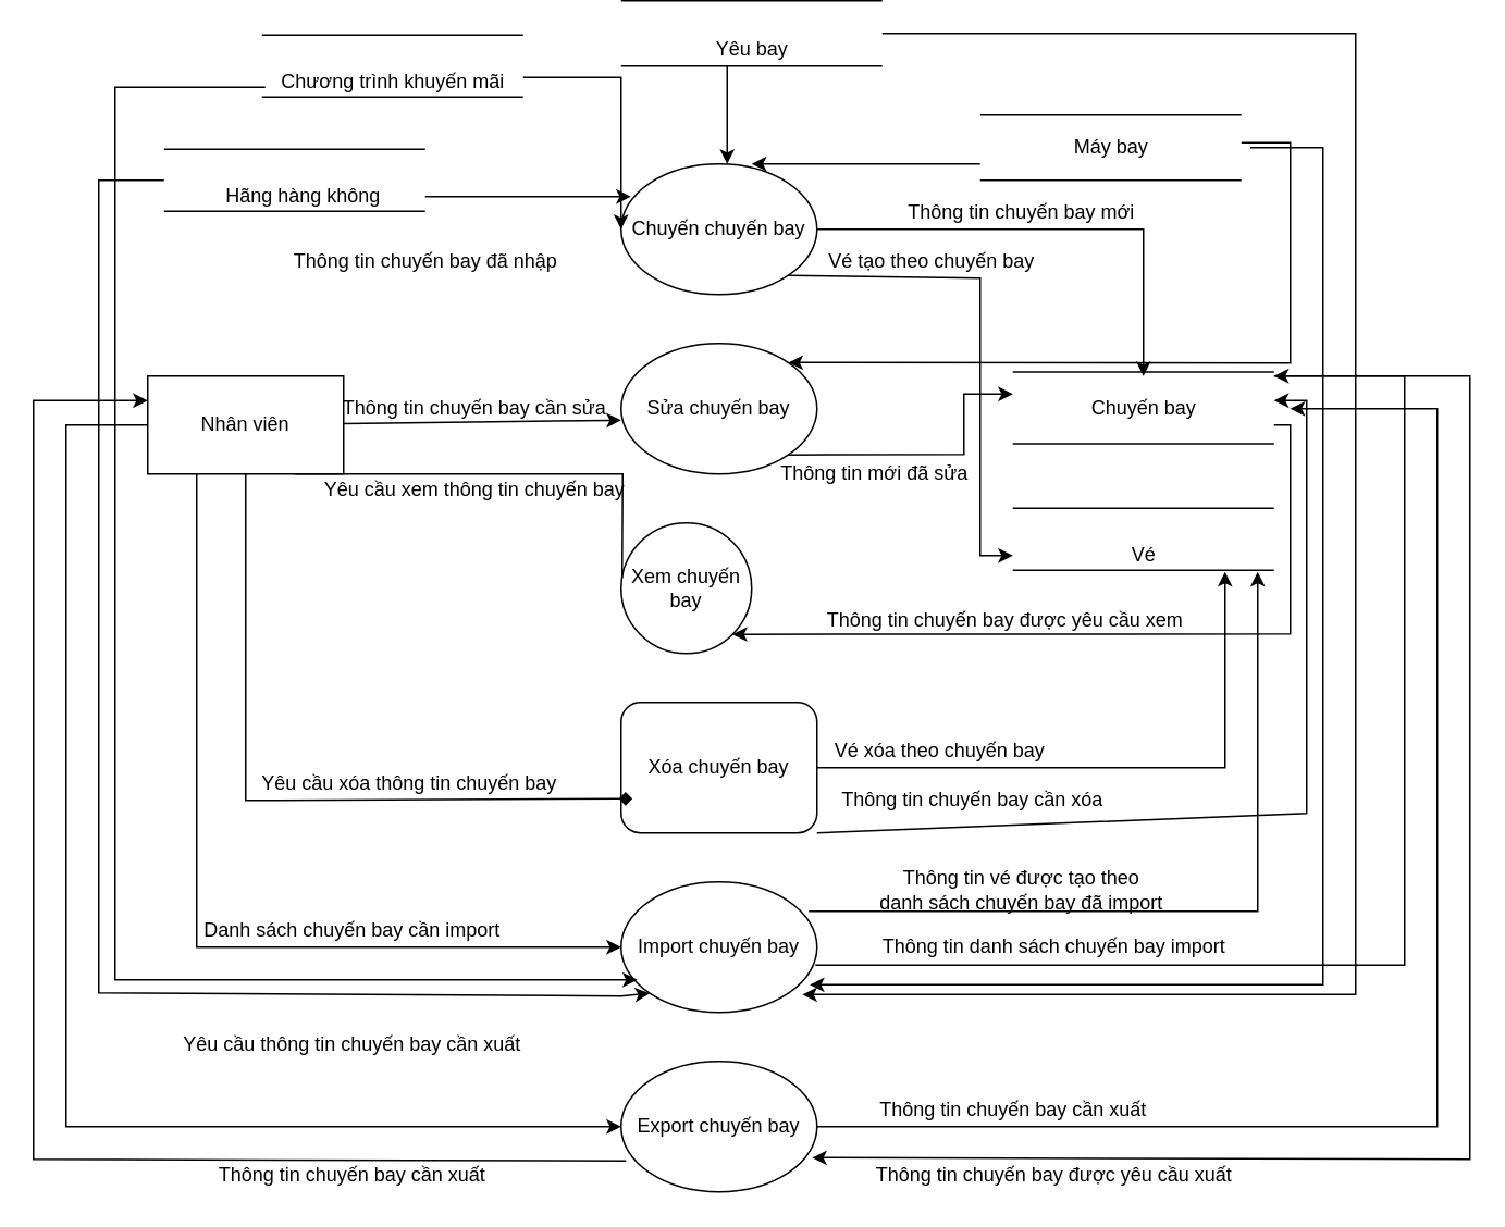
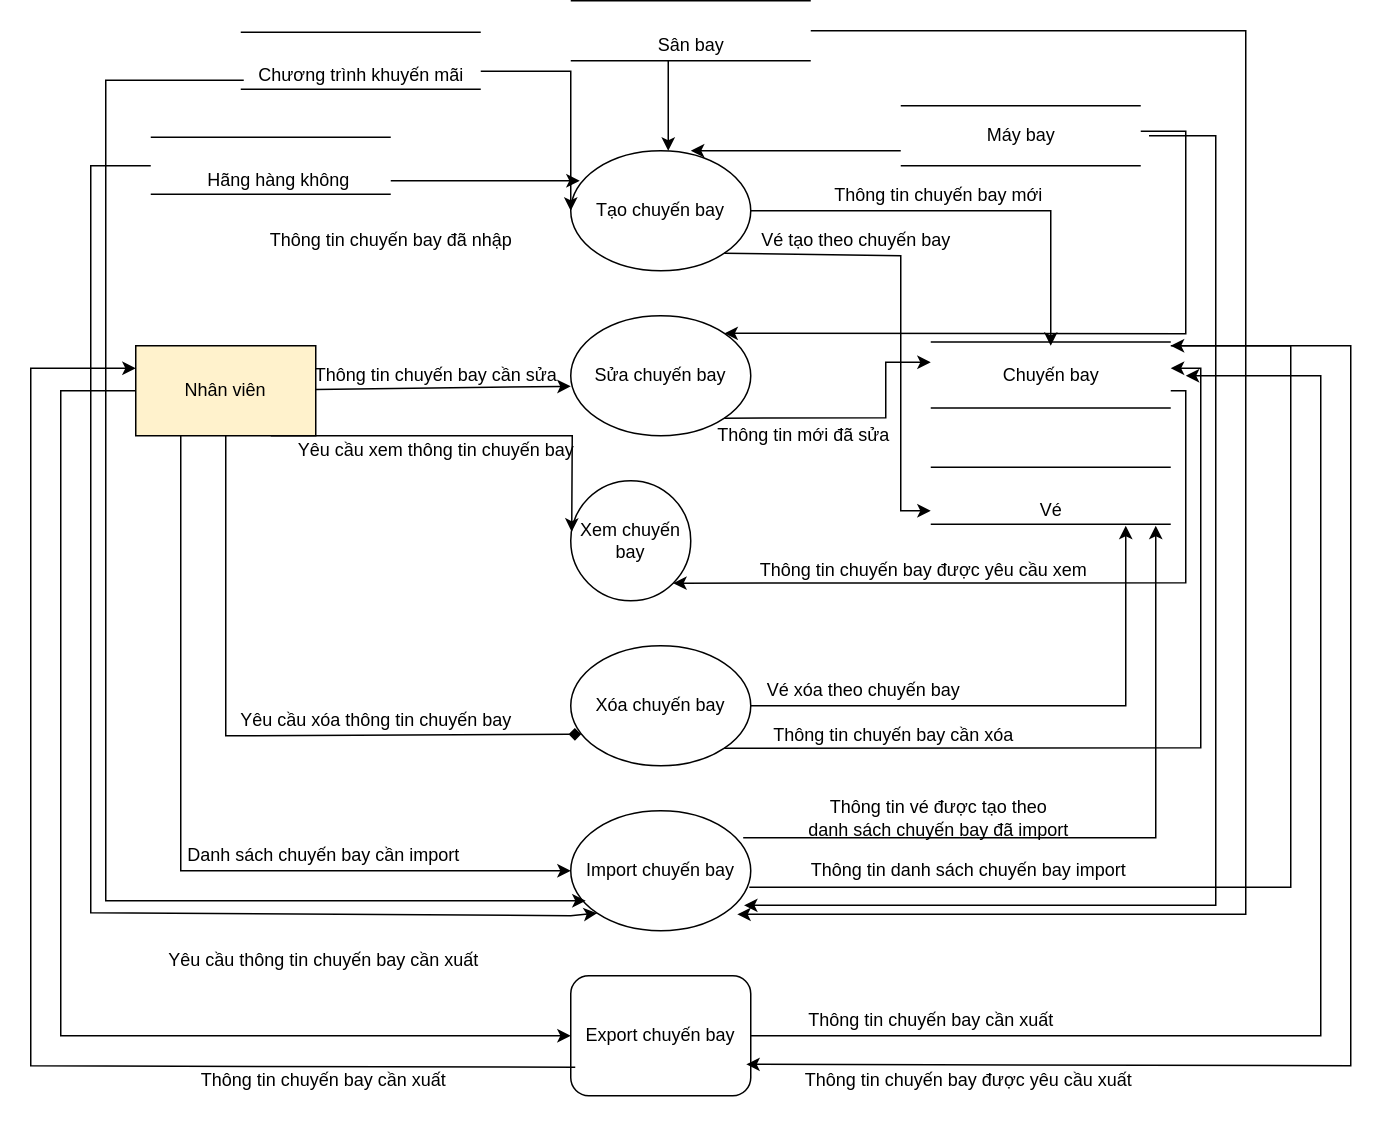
  <mxCell id="0" />
  <mxCell id="1" parent="0" />
  <mxCell id="2" value="Sửa chuyến bay" style="ellipse;whiteSpace=wrap;html=1;" vertex="1" parent="1"><mxGeometry x="380" y="210" width="120" height="80" as="geometry" /></mxCell>
- <mxCell id="3" value="Chuyến chuyến bay" style="ellipse;whiteSpace=wrap;html=1;" vertex="1" parent="1"><mxGeometry x="380" y="100" width="120" height="80" as="geometry" /></mxCell>
+ <mxCell id="3" value="Tạo chuyến bay" style="ellipse;whiteSpace=wrap;html=1;" vertex="1" parent="1"><mxGeometry x="380" y="100" width="120" height="80" as="geometry" /></mxCell>
  <mxCell id="4" value="Xem chuyến bay" style="ellipse;whiteSpace=wrap;html=1;" vertex="1" parent="1"><mxGeometry x="380" y="320" width="80" height="80" as="geometry" /></mxCell>
  <mxCell id="5" value="" style="shape=link;html=1;rounded=0;width=38;" edge="1" parent="1"><mxGeometry relative="1" as="geometry"><mxPoint x="160" y="40" as="sourcePoint" /><mxPoint x="320" y="40" as="targetPoint" /></mxGeometry></mxCell>
  <mxCell id="6" value="Chương trình khuyến mãi" style="text;html=1;align=center;verticalAlign=middle;resizable=0;points=[];autosize=1;strokeColor=none;fillColor=none;" vertex="1" parent="1"><mxGeometry x="165" y="40" width="150" height="20" as="geometry" /></mxCell>
- <mxCell id="7" value="Nhân viên" style="rounded=0;whiteSpace=wrap;html=1;" vertex="1" parent="1"><mxGeometry x="90" y="230" width="120" height="60" as="geometry" /></mxCell>
+ <mxCell id="7" value="Nhân viên" style="rounded=0;whiteSpace=wrap;html=1;fillColor=#fff2cc;" vertex="1" parent="1"><mxGeometry x="90" y="230" width="120" height="60" as="geometry" /></mxCell>
  <mxCell id="8" value="" style="shape=link;html=1;rounded=0;width=40;" edge="1" parent="1"><mxGeometry relative="1" as="geometry"><mxPoint x="380" y="20" as="sourcePoint" /><mxPoint x="540" y="20" as="targetPoint" /></mxGeometry></mxCell>
- <mxCell id="9" value="Yêu bay" style="text;html=1;align=center;verticalAlign=middle;resizable=0;points=[];autosize=1;strokeColor=none;fillColor=none;" vertex="1" parent="1"><mxGeometry x="430" y="20" width="60" height="20" as="geometry" /></mxCell>
+ <mxCell id="9" value="Sân bay" style="text;html=1;align=center;verticalAlign=middle;resizable=0;points=[];autosize=1;strokeColor=none;fillColor=none;" vertex="1" parent="1"><mxGeometry x="430" y="20" width="60" height="20" as="geometry" /></mxCell>
  <mxCell id="10" value="" style="shape=link;html=1;rounded=0;width=40;" edge="1" parent="1"><mxGeometry relative="1" as="geometry"><mxPoint x="600" y="90" as="sourcePoint" /><mxPoint x="760" y="90" as="targetPoint" /></mxGeometry></mxCell>
  <mxCell id="11" value="Máy bay" style="text;html=1;align=center;verticalAlign=middle;resizable=0;points=[];autosize=1;strokeColor=none;fillColor=none;" vertex="1" parent="1"><mxGeometry x="650" y="80" width="60" height="20" as="geometry" /></mxCell>
- <mxCell id="12" value="Xóa chuyến bay" style="whiteSpace=wrap;html=1;rounded=1;" vertex="1" parent="1"><mxGeometry x="380" y="430" width="120" height="80" as="geometry" /></mxCell>
+ <mxCell id="12" value="Xóa chuyến bay" style="ellipse;whiteSpace=wrap;html=1;" vertex="1" parent="1"><mxGeometry x="380" y="430" width="120" height="80" as="geometry" /></mxCell>
  <mxCell id="13" value="" style="shape=link;html=1;rounded=0;width=38;" edge="1" parent="1"><mxGeometry relative="1" as="geometry"><mxPoint x="620" y="330" as="sourcePoint" /><mxPoint x="780" y="330" as="targetPoint" /></mxGeometry></mxCell>
  <mxCell id="14" value="Vé" style="text;html=1;align=center;verticalAlign=middle;resizable=0;points=[];autosize=1;strokeColor=none;fillColor=none;" vertex="1" parent="1"><mxGeometry x="685" y="330" width="30" height="20" as="geometry" /></mxCell>
  <mxCell id="15" value="" style="shape=link;html=1;rounded=0;width=44;" edge="1" parent="1"><mxGeometry relative="1" as="geometry"><mxPoint x="620" y="249.5" as="sourcePoint" /><mxPoint x="780" y="249.5" as="targetPoint" /></mxGeometry></mxCell>
  <mxCell id="16" value="Chuyến bay" style="text;html=1;align=center;verticalAlign=middle;resizable=0;points=[];autosize=1;strokeColor=none;fillColor=none;" vertex="1" parent="1"><mxGeometry x="660" y="240" width="80" height="20" as="geometry" /></mxCell>
  <mxCell id="17" value="" style="endArrow=classic;html=1;rounded=0;entryX=0;entryY=0.5;entryDx=0;entryDy=0;" edge="1" parent="1" target="3"><mxGeometry width="50" height="50" relative="1" as="geometry"><mxPoint x="320" y="47" as="sourcePoint" /><mxPoint x="470" y="140" as="targetPoint" /><Array as="points"><mxPoint x="380" y="47" /></Array></mxGeometry></mxCell>
  <mxCell id="18" value="" style="endArrow=classic;html=1;rounded=0;exitX=0.72;exitY=1.2;exitDx=0;exitDy=0;exitPerimeter=0;" edge="1" parent="1"><mxGeometry width="50" height="50" relative="1" as="geometry"><mxPoint x="445" y="40" as="sourcePoint" /><mxPoint x="445" y="100" as="targetPoint" /></mxGeometry></mxCell>
  <mxCell id="19" value="" style="endArrow=classic;html=1;rounded=0;entryX=0.667;entryY=0;entryDx=0;entryDy=0;entryPerimeter=0;" edge="1" parent="1" target="3"><mxGeometry width="50" height="50" relative="1" as="geometry"><mxPoint x="600" y="100" as="sourcePoint" /><mxPoint x="470" y="110" as="targetPoint" /><Array as="points"><mxPoint x="580" y="100" /><mxPoint x="520" y="100" /></Array></mxGeometry></mxCell>
  <mxCell id="20" value="" style="endArrow=classic;html=1;rounded=0;entryX=0;entryY=0.588;entryDx=0;entryDy=0;entryPerimeter=0;" edge="1" parent="1" source="7" target="2"><mxGeometry width="50" height="50" relative="1" as="geometry"><mxPoint x="420" y="290" as="sourcePoint" /><mxPoint x="470" y="240" as="targetPoint" /></mxGeometry></mxCell>
  <mxCell id="21" value="Thông tin chuyến bay đã nhập" style="text;html=1;align=center;verticalAlign=middle;resizable=0;points=[];autosize=1;strokeColor=none;fillColor=none;rotation=0;" vertex="1" parent="1"><mxGeometry x="170" y="150" width="180" height="20" as="geometry" /></mxCell>
  <mxCell id="22" value="" style="endArrow=classic;html=1;rounded=0;" edge="1" parent="1" source="3"><mxGeometry width="50" height="50" relative="1" as="geometry"><mxPoint x="495" y="150" as="sourcePoint" /><mxPoint x="700" y="230" as="targetPoint" /><Array as="points"><mxPoint x="700" y="140" /></Array></mxGeometry></mxCell>
  <mxCell id="23" value="Thông tin chuyến bay mới" style="text;html=1;align=center;verticalAlign=middle;resizable=0;points=[];autosize=1;strokeColor=none;fillColor=none;rotation=0;" vertex="1" parent="1"><mxGeometry x="550" y="120" width="150" height="20" as="geometry" /></mxCell>
  <mxCell id="24" value="" style="endArrow=classic;html=1;rounded=0;exitX=1;exitY=1;exitDx=0;exitDy=0;" edge="1" parent="1" source="3"><mxGeometry width="50" height="50" relative="1" as="geometry"><mxPoint x="420" y="190" as="sourcePoint" /><mxPoint x="620" y="340" as="targetPoint" /><Array as="points"><mxPoint x="600" y="170" /><mxPoint x="600" y="340" /></Array></mxGeometry></mxCell>
  <mxCell id="25" value="Vé tạo theo chuyến bay" style="text;html=1;align=center;verticalAlign=middle;resizable=0;points=[];autosize=1;strokeColor=none;fillColor=none;rotation=0;" vertex="1" parent="1"><mxGeometry x="500" y="150" width="140" height="20" as="geometry" /></mxCell>
- <mxCell id="26" value="" style="endArrow=none;html=1;rounded=0;exitX=0.75;exitY=1;exitDx=0;exitDy=0;entryX=0.008;entryY=0.425;entryDx=0;entryDy=0;entryPerimeter=0;" edge="1" parent="1" source="7" target="4"><mxGeometry width="50" height="50" relative="1" as="geometry"><mxPoint x="420" y="190" as="sourcePoint" /><mxPoint x="470" y="140" as="targetPoint" /><Array as="points"><mxPoint x="381" y="290" /></Array></mxGeometry></mxCell>
+ <mxCell id="26" value="" style="endArrow=classic;html=1;rounded=0;exitX=0.75;exitY=1;exitDx=0;exitDy=0;entryX=0.008;entryY=0.425;entryDx=0;entryDy=0;entryPerimeter=0;" edge="1" parent="1" source="7" target="4"><mxGeometry width="50" height="50" relative="1" as="geometry"><mxPoint x="420" y="190" as="sourcePoint" /><mxPoint x="470" y="140" as="targetPoint" /><Array as="points"><mxPoint x="381" y="290" /></Array></mxGeometry></mxCell>
  <mxCell id="27" value="" style="endArrow=diamond;html=1;rounded=0;exitX=0.5;exitY=1;exitDx=0;exitDy=0;entryX=0.058;entryY=0.738;entryDx=0;entryDy=0;entryPerimeter=0;" edge="1" parent="1" source="7" target="12"><mxGeometry width="50" height="50" relative="1" as="geometry"><mxPoint x="180" y="350" as="sourcePoint" /><mxPoint x="370.96" y="414" as="targetPoint" /><Array as="points"><mxPoint x="150" y="490" /></Array></mxGeometry></mxCell>
  <mxCell id="28" value="Thông tin chuyến bay cần sửa" style="text;html=1;align=center;verticalAlign=middle;resizable=0;points=[];autosize=1;strokeColor=none;fillColor=none;rotation=0;" vertex="1" parent="1"><mxGeometry x="200" y="240" width="180" height="20" as="geometry" /></mxCell>
  <mxCell id="29" value="Yêu cầu xem thông tin chuyến bay" style="text;html=1;align=center;verticalAlign=middle;resizable=0;points=[];autosize=1;strokeColor=none;fillColor=none;rotation=0;" vertex="1" parent="1"><mxGeometry x="190" y="290" width="200" height="20" as="geometry" /></mxCell>
  <mxCell id="30" value="Yêu cầu xóa thông tin chuyến bay" style="text;html=1;align=center;verticalAlign=middle;resizable=0;points=[];autosize=1;strokeColor=none;fillColor=none;rotation=0;" vertex="1" parent="1"><mxGeometry x="150" y="470" width="200" height="20" as="geometry" /></mxCell>
  <mxCell id="31" value="" style="shape=link;html=1;rounded=0;width=38;" edge="1" parent="1"><mxGeometry relative="1" as="geometry"><mxPoint x="100" y="110" as="sourcePoint" /><mxPoint x="260" y="110" as="targetPoint" /></mxGeometry></mxCell>
  <mxCell id="32" value="Hãng hàng không" style="text;html=1;align=center;verticalAlign=middle;resizable=0;points=[];autosize=1;strokeColor=none;fillColor=none;" vertex="1" parent="1"><mxGeometry x="130" y="110" width="110" height="20" as="geometry" /></mxCell>
  <mxCell id="33" value="" style="endArrow=classic;html=1;rounded=0;entryX=0.05;entryY=0.25;entryDx=0;entryDy=0;entryPerimeter=0;" edge="1" parent="1" target="3"><mxGeometry width="50" height="50" relative="1" as="geometry"><mxPoint x="260" y="120" as="sourcePoint" /><mxPoint x="470" y="140" as="targetPoint" /></mxGeometry></mxCell>
  <mxCell id="34" value="" style="endArrow=classic;html=1;rounded=0;exitX=1;exitY=1;exitDx=0;exitDy=0;" edge="1" parent="1" source="2"><mxGeometry width="50" height="50" relative="1" as="geometry"><mxPoint x="440" y="290" as="sourcePoint" /><mxPoint x="620" y="241" as="targetPoint" /><Array as="points"><mxPoint x="590" y="278" /><mxPoint x="590" y="241" /></Array></mxGeometry></mxCell>
  <mxCell id="35" value="Thông tin mới đã sửa" style="text;html=1;align=center;verticalAlign=middle;resizable=0;points=[];autosize=1;strokeColor=none;fillColor=none;rotation=0;" vertex="1" parent="1"><mxGeometry x="470" y="280" width="130" height="20" as="geometry" /></mxCell>
  <mxCell id="36" value="" style="endArrow=classic;html=1;rounded=0;entryX=1;entryY=1;entryDx=0;entryDy=0;" edge="1" parent="1" target="4"><mxGeometry width="50" height="50" relative="1" as="geometry"><mxPoint x="780" y="260" as="sourcePoint" /><mxPoint x="490" y="240" as="targetPoint" /><Array as="points"><mxPoint x="790" y="260" /><mxPoint x="790" y="388" /></Array></mxGeometry></mxCell>
  <mxCell id="37" value="Thông tin chuyến bay được yêu cầu xem" style="text;html=1;align=center;verticalAlign=middle;resizable=0;points=[];autosize=1;strokeColor=none;fillColor=none;rotation=0;" vertex="1" parent="1"><mxGeometry x="500" y="370" width="230" height="20" as="geometry" /></mxCell>
  <mxCell id="38" value="" style="endArrow=classic;html=1;rounded=0;exitX=1;exitY=1;exitDx=0;exitDy=0;" edge="1" parent="1" source="12"><mxGeometry width="50" height="50" relative="1" as="geometry"><mxPoint x="520" y="490" as="sourcePoint" /><mxPoint x="780" y="245" as="targetPoint" /><Array as="points"><mxPoint x="800" y="498" /><mxPoint x="800" y="245" /></Array></mxGeometry></mxCell>
  <mxCell id="39" value="Thông tin chuyến bay cần xóa" style="text;html=1;align=center;verticalAlign=middle;resizable=0;points=[];autosize=1;strokeColor=none;fillColor=none;rotation=0;" vertex="1" parent="1"><mxGeometry x="505" y="480" width="180" height="20" as="geometry" /></mxCell>
  <mxCell id="40" value="" style="endArrow=classic;html=1;rounded=0;exitX=1;exitY=0.5;exitDx=0;exitDy=0;" edge="1" parent="1" source="12"><mxGeometry width="50" height="50" relative="1" as="geometry"><mxPoint x="537.929" y="362.075" as="sourcePoint" /><mxPoint x="750" y="350" as="targetPoint" /><Array as="points"><mxPoint x="750" y="470" /></Array></mxGeometry></mxCell>
  <mxCell id="41" value="Vé xóa theo chuyến bay" style="text;html=1;align=center;verticalAlign=middle;resizable=0;points=[];autosize=1;strokeColor=none;fillColor=none;rotation=0;" vertex="1" parent="1"><mxGeometry x="505" y="450" width="140" height="20" as="geometry" /></mxCell>
  <mxCell id="42" value="Import chuyến bay" style="ellipse;whiteSpace=wrap;html=1;" vertex="1" parent="1"><mxGeometry x="380" y="540" width="120" height="80" as="geometry" /></mxCell>
  <mxCell id="43" value="" style="endArrow=classic;html=1;rounded=0;entryX=1;entryY=0;entryDx=0;entryDy=0;" edge="1" parent="1" target="2"><mxGeometry width="50" height="50" relative="1" as="geometry"><mxPoint x="760" y="87" as="sourcePoint" /><mxPoint x="485" y="130" as="targetPoint" /><Array as="points"><mxPoint x="790" y="87" /><mxPoint x="790" y="222" /></Array></mxGeometry></mxCell>
  <mxCell id="44" value="" style="endArrow=classic;html=1;rounded=0;exitX=0.25;exitY=1;exitDx=0;exitDy=0;entryX=0;entryY=0.5;entryDx=0;entryDy=0;" edge="1" parent="1" source="7" target="42"><mxGeometry width="50" height="50" relative="1" as="geometry"><mxPoint x="440" y="500" as="sourcePoint" /><mxPoint x="370" y="580" as="targetPoint" /><Array as="points"><mxPoint x="120" y="580" /></Array></mxGeometry></mxCell>
  <mxCell id="45" value="Danh sách chuyến bay cần import" style="text;html=1;align=center;verticalAlign=middle;resizable=0;points=[];autosize=1;strokeColor=none;fillColor=none;rotation=0;" vertex="1" parent="1"><mxGeometry x="115" y="560" width="200" height="20" as="geometry" /></mxCell>
  <mxCell id="46" value="" style="endArrow=classic;html=1;rounded=0;exitX=0.992;exitY=0.638;exitDx=0;exitDy=0;exitPerimeter=0;" edge="1" parent="1" source="42"><mxGeometry width="50" height="50" relative="1" as="geometry"><mxPoint x="505" y="585" as="sourcePoint" /><mxPoint x="780" y="230" as="targetPoint" /><Array as="points"><mxPoint x="860" y="591" /><mxPoint x="860" y="230" /></Array></mxGeometry></mxCell>
  <mxCell id="47" value="Thông tin danh sách chuyến bay import" style="text;html=1;align=center;verticalAlign=middle;resizable=0;points=[];autosize=1;strokeColor=none;fillColor=none;rotation=0;" vertex="1" parent="1"><mxGeometry x="530" y="570" width="230" height="20" as="geometry" /></mxCell>
  <mxCell id="48" value="" style="endArrow=classic;html=1;rounded=0;exitX=0.958;exitY=0.225;exitDx=0;exitDy=0;exitPerimeter=0;" edge="1" parent="1" source="42"><mxGeometry width="50" height="50" relative="1" as="geometry"><mxPoint x="480" y="530" as="sourcePoint" /><mxPoint x="770" y="350" as="targetPoint" /><Array as="points"><mxPoint x="770" y="558" /><mxPoint x="770" y="380" /></Array></mxGeometry></mxCell>
  <mxCell id="49" value="Thông tin vé được tạo theo &lt;br&gt;danh sách chuyến bay đã import" style="text;html=1;align=center;verticalAlign=middle;resizable=0;points=[];autosize=1;strokeColor=none;fillColor=none;rotation=0;" vertex="1" parent="1"><mxGeometry x="530" y="530" width="190" height="30" as="geometry" /></mxCell>
  <mxCell id="50" value="" style="endArrow=classic;html=1;rounded=0;entryX=0;entryY=1;entryDx=0;entryDy=0;" edge="1" parent="1" target="42"><mxGeometry width="50" height="50" relative="1" as="geometry"><mxPoint x="100" y="110" as="sourcePoint" /><mxPoint x="110" y="150" as="targetPoint" /><Array as="points"><mxPoint x="60" y="110" /><mxPoint x="60" y="608" /><mxPoint x="380" y="610" /></Array></mxGeometry></mxCell>
  <mxCell id="51" value="" style="endArrow=classic;html=1;rounded=0;exitX=-0.02;exitY=0.65;exitDx=0;exitDy=0;exitPerimeter=0;entryX=0.083;entryY=0.75;entryDx=0;entryDy=0;entryPerimeter=0;" edge="1" parent="1" source="6" target="42"><mxGeometry width="50" height="50" relative="1" as="geometry"><mxPoint x="110" y="30" as="sourcePoint" /><mxPoint x="110" y="90" as="targetPoint" /><Array as="points"><mxPoint x="70" y="53" /><mxPoint x="70" y="600" /></Array></mxGeometry></mxCell>
  <mxCell id="52" value="" style="endArrow=classic;html=1;rounded=0;entryX=0.925;entryY=0.863;entryDx=0;entryDy=0;entryPerimeter=0;" edge="1" parent="1" target="42"><mxGeometry width="50" height="50" relative="1" as="geometry"><mxPoint x="540" y="20" as="sourcePoint" /><mxPoint x="430" y="230" as="targetPoint" /><Array as="points"><mxPoint x="830" y="20" /><mxPoint x="830" y="609" /><mxPoint x="820" y="609" /></Array></mxGeometry></mxCell>
  <mxCell id="53" value="" style="endArrow=classic;html=1;rounded=0;entryX=0.925;entryY=0.863;entryDx=0;entryDy=0;entryPerimeter=0;" edge="1" parent="1"><mxGeometry width="50" height="50" relative="1" as="geometry"><mxPoint x="765.5" y="90" as="sourcePoint" /><mxPoint x="495.5" y="603.04" as="targetPoint" /><Array as="points"><mxPoint x="810" y="90" /><mxPoint x="810" y="603" /></Array></mxGeometry></mxCell>
- <mxCell id="54" value="Export chuyến bay" style="ellipse;whiteSpace=wrap;html=1;" vertex="1" parent="1"><mxGeometry x="380" y="650" width="120" height="80" as="geometry" /></mxCell>
+ <mxCell id="54" value="Export chuyến bay" style="whiteSpace=wrap;html=1;rounded=1;" vertex="1" parent="1"><mxGeometry x="380" y="650" width="120" height="80" as="geometry" /></mxCell>
  <mxCell id="55" value="" style="endArrow=classic;html=1;rounded=0;exitX=0;exitY=0.5;exitDx=0;exitDy=0;" edge="1" parent="1" source="7" target="54"><mxGeometry width="50" height="50" relative="1" as="geometry"><mxPoint x="420" y="410" as="sourcePoint" /><mxPoint x="470" y="360" as="targetPoint" /><Array as="points"><mxPoint x="40" y="260" /><mxPoint x="40" y="690" /></Array></mxGeometry></mxCell>
  <mxCell id="56" value="Yêu cầu thông tin chuyến bay cần xuất" style="text;html=1;align=center;verticalAlign=middle;resizable=0;points=[];autosize=1;strokeColor=none;fillColor=none;" vertex="1" parent="1"><mxGeometry x="105" y="630" width="220" height="20" as="geometry" /></mxCell>
  <mxCell id="57" value="" style="endArrow=classic;html=1;rounded=0;exitX=1;exitY=0.5;exitDx=0;exitDy=0;" edge="1" parent="1" source="54"><mxGeometry width="50" height="50" relative="1" as="geometry"><mxPoint x="500" y="705" as="sourcePoint" /><mxPoint x="790" y="250" as="targetPoint" /><Array as="points"><mxPoint x="880" y="690" /><mxPoint x="880" y="250" /></Array></mxGeometry></mxCell>
  <mxCell id="58" value="Thông tin chuyến bay cần xuất" style="text;html=1;align=center;verticalAlign=middle;resizable=0;points=[];autosize=1;strokeColor=none;fillColor=none;" vertex="1" parent="1"><mxGeometry x="530" y="670" width="180" height="20" as="geometry" /></mxCell>
  <mxCell id="59" value="" style="endArrow=classic;html=1;rounded=0;entryX=0.975;entryY=0.738;entryDx=0;entryDy=0;entryPerimeter=0;" edge="1" parent="1" target="54"><mxGeometry width="50" height="50" relative="1" as="geometry"><mxPoint x="780" y="230" as="sourcePoint" /><mxPoint x="840" y="530" as="targetPoint" /><Array as="points"><mxPoint x="900" y="230" /><mxPoint x="900" y="710" /></Array></mxGeometry></mxCell>
  <mxCell id="60" value="Thông tin chuyến bay được yêu cầu xuất" style="text;html=1;align=center;verticalAlign=middle;resizable=0;points=[];autosize=1;strokeColor=none;fillColor=none;" vertex="1" parent="1"><mxGeometry x="530" y="710" width="230" height="20" as="geometry" /></mxCell>
  <mxCell id="61" value="" style="endArrow=classic;html=1;rounded=0;exitX=0.025;exitY=0.763;exitDx=0;exitDy=0;exitPerimeter=0;entryX=0;entryY=0.25;entryDx=0;entryDy=0;" edge="1" parent="1" source="54" target="7"><mxGeometry width="50" height="50" relative="1" as="geometry"><mxPoint x="480" y="670" as="sourcePoint" /><mxPoint x="530" y="620" as="targetPoint" /><Array as="points"><mxPoint y="710" x="20" /><mxPoint y="245" x="20" /></Array></mxGeometry></mxCell>
  <mxCell id="62" value="Thông tin chuyến bay cần xuất" style="text;html=1;align=center;verticalAlign=middle;resizable=0;points=[];autosize=1;strokeColor=none;fillColor=none;" vertex="1" parent="1"><mxGeometry x="125" y="710" width="180" height="20" as="geometry" /></mxCell>
